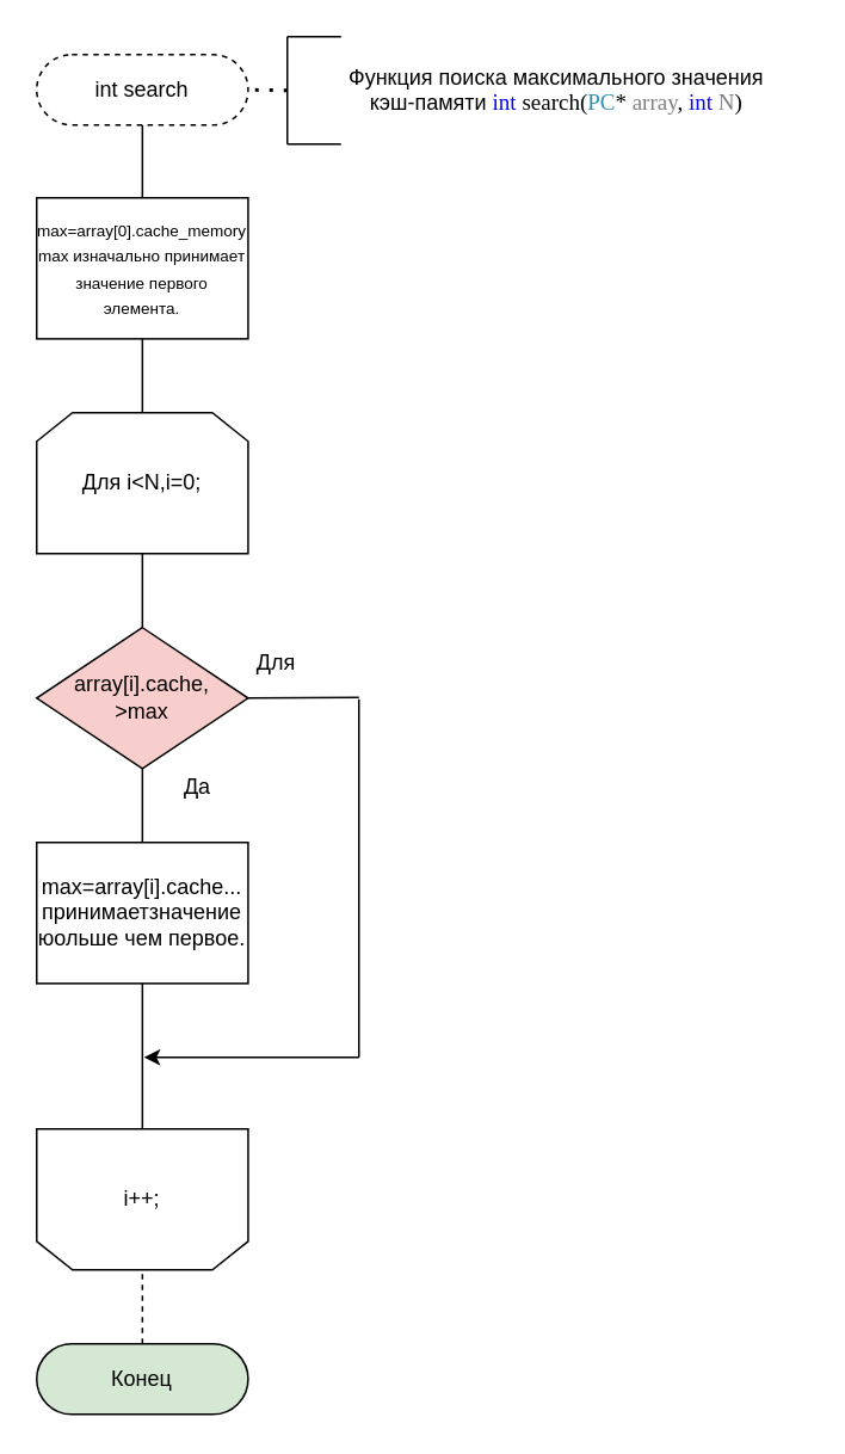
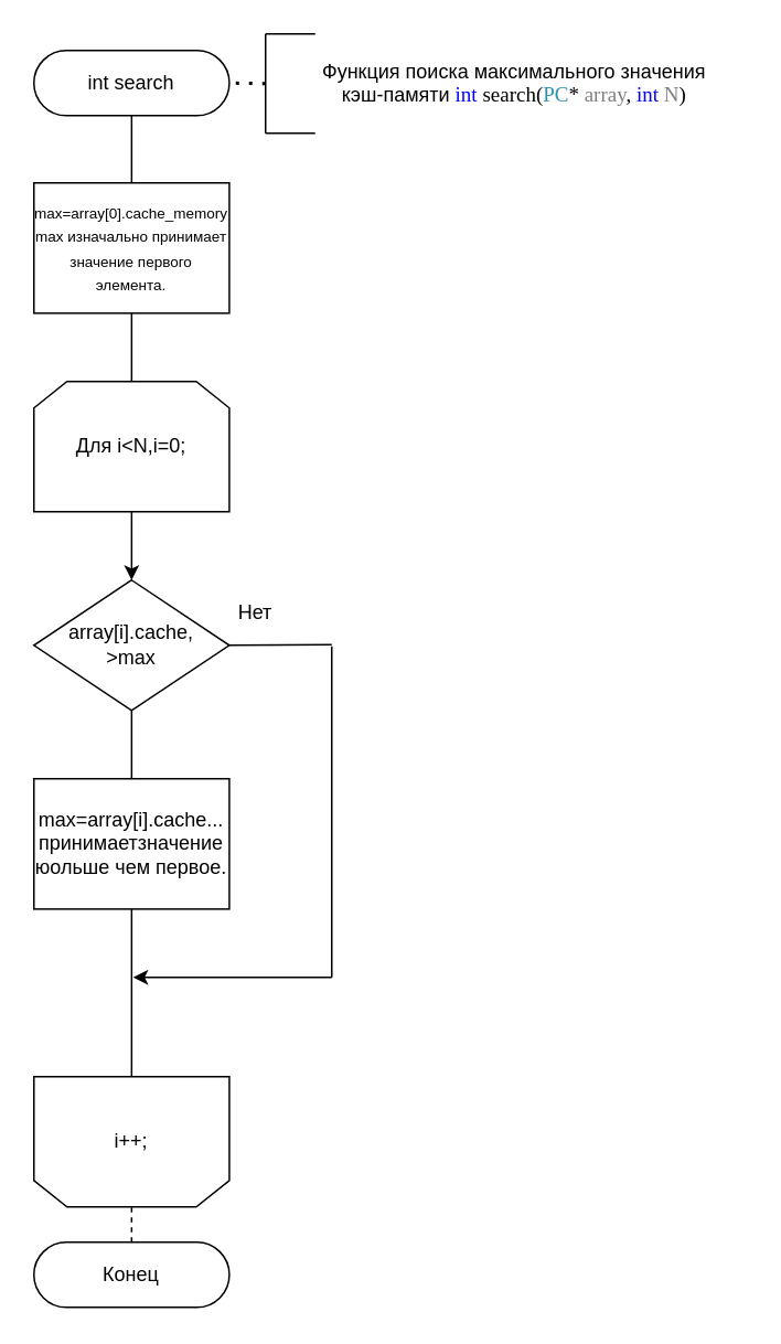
  <mxCell id="0" />
  <mxCell id="1" parent="0" />
- <mxCell id="2" value="int search" style="rounded=1;whiteSpace=wrap;html=1;arcSize=50;dashed=1;" vertex="1" parent="1"><mxGeometry x="20" y="30" width="118.11" height="39.37" as="geometry" /></mxCell>
+ <mxCell id="2" value="int search" style="rounded=1;whiteSpace=wrap;html=1;arcSize=50;" vertex="1" parent="1"><mxGeometry x="20" y="30" width="118.11" height="39.37" as="geometry" /></mxCell>
  <mxCell id="3" value="&lt;font style=&quot;font-size: 9px&quot;&gt;max=array[0].cache_memory&lt;br&gt;max изначально принимает значение первого элемента.&lt;br&gt;&lt;/font&gt;" style="rounded=0;whiteSpace=wrap;html=1;" vertex="1" parent="1"><mxGeometry x="20" y="110" width="118.11" height="78.74" as="geometry" /></mxCell>
  <mxCell id="4" value="Для i&amp;lt;N,i=0;" style="shape=loopLimit;whiteSpace=wrap;html=1;" vertex="1" parent="1"><mxGeometry x="20" y="230" width="118.11" height="78.74" as="geometry" /></mxCell>
- <mxCell id="5" value="i++;" style="shape=loopLimit;whiteSpace=wrap;html=1;direction=west;" vertex="1" parent="1"><mxGeometry x="20" y="630" width="118.11" height="78.74" as="geometry" /></mxCell>
- <mxCell id="6" value="array[i].cache,&lt;br&gt;&amp;gt;max" style="rhombus;whiteSpace=wrap;html=1;fillColor=#f8cecc;" vertex="1" parent="1"><mxGeometry x="20" y="350" width="118.11" height="78.74" as="geometry" /></mxCell>
+ <mxCell id="5" value="i++;" style="shape=loopLimit;whiteSpace=wrap;html=1;direction=west;" vertex="1" parent="1"><mxGeometry x="20" y="650" width="118.11" height="78.74" as="geometry" /></mxCell>
+ <mxCell id="6" value="array[i].cache,&lt;br&gt;&amp;gt;max" style="rhombus;whiteSpace=wrap;html=1;" vertex="1" parent="1"><mxGeometry x="20" y="350" width="118.11" height="78.74" as="geometry" /></mxCell>
  <mxCell id="7" value="max=array[i].cache...&lt;br&gt;принимаетзначение юольше чем первое." style="rounded=0;whiteSpace=wrap;html=1;" vertex="1" parent="1"><mxGeometry x="20" y="470" width="118.11" height="78.74" as="geometry" /></mxCell>
- <mxCell id="8" value="Конец" style="rounded=1;whiteSpace=wrap;html=1;arcSize=50;fillColor=#d5e8d4;" vertex="1" parent="1"><mxGeometry x="20" y="750" width="118.11" height="39.37" as="geometry" /></mxCell>
+ <mxCell id="8" value="Конец" style="rounded=1;whiteSpace=wrap;html=1;arcSize=50;" vertex="1" parent="1"><mxGeometry x="20" y="750" width="118.11" height="39.37" as="geometry" /></mxCell>
  <mxCell id="9" value="" style="endArrow=none;html=1;entryX=0.5;entryY=1;entryDx=0;entryDy=0;exitX=0.5;exitY=0;exitDx=0;exitDy=0;" edge="1" parent="1" source="3" target="2"><mxGeometry width="50" height="50" relative="1" as="geometry"><mxPoint x="90" y="470" as="sourcePoint" /><mxPoint x="140" y="420" as="targetPoint" /></mxGeometry></mxCell>
  <mxCell id="10" value="" style="endArrow=none;html=1;entryX=0.5;entryY=1;entryDx=0;entryDy=0;exitX=0.5;exitY=0;exitDx=0;exitDy=0;" edge="1" parent="1" source="4" target="3"><mxGeometry width="50" height="50" relative="1" as="geometry"><mxPoint x="110" y="220" as="sourcePoint" /><mxPoint x="140" y="420" as="targetPoint" /></mxGeometry></mxCell>
- <mxCell id="11" value="" style="endArrow=none;html=1;entryX=0.5;entryY=0;entryDx=0;entryDy=0;exitX=0.5;exitY=1;exitDx=0;exitDy=0;" edge="1" parent="1" source="4" target="6"><mxGeometry width="50" height="50" relative="1" as="geometry"><mxPoint x="90" y="470" as="sourcePoint" /><mxPoint x="140" y="420" as="targetPoint" /></mxGeometry></mxCell>
+ <mxCell id="11" value="" style="endArrow=classic;html=1;entryX=0.5;entryY=0;entryDx=0;entryDy=0;exitX=0.5;exitY=1;exitDx=0;exitDy=0;" edge="1" parent="1" source="4" target="6"><mxGeometry width="50" height="50" relative="1" as="geometry"><mxPoint x="90" y="470" as="sourcePoint" /><mxPoint x="140" y="420" as="targetPoint" /></mxGeometry></mxCell>
  <mxCell id="12" value="" style="endArrow=none;html=1;exitX=0.5;exitY=0;exitDx=0;exitDy=0;entryX=0.5;entryY=1;entryDx=0;entryDy=0;" edge="1" parent="1" source="7" target="6"><mxGeometry width="50" height="50" relative="1" as="geometry"><mxPoint x="90" y="470" as="sourcePoint" /><mxPoint x="140" y="420" as="targetPoint" /></mxGeometry></mxCell>
  <mxCell id="13" value="" style="endArrow=none;html=1;exitX=0.5;exitY=1;exitDx=0;exitDy=0;entryX=0.5;entryY=1;entryDx=0;entryDy=0;" edge="1" parent="1" source="5" target="7"><mxGeometry width="50" height="50" relative="1" as="geometry"><mxPoint x="90" y="470" as="sourcePoint" /><mxPoint x="140" y="420" as="targetPoint" /></mxGeometry></mxCell>
  <mxCell id="14" value="" style="endArrow=none;html=1;exitX=0.5;exitY=0;exitDx=0;exitDy=0;entryX=0.5;entryY=0;entryDx=0;entryDy=0;dashed=1;" edge="1" parent="1" source="8" target="5"><mxGeometry width="50" height="50" relative="1" as="geometry"><mxPoint x="90" y="470" as="sourcePoint" /><mxPoint x="140" y="420" as="targetPoint" /></mxGeometry></mxCell>
  <mxCell id="15" value="" style="endArrow=none;html=1;entryX=1;entryY=0.5;entryDx=0;entryDy=0;" edge="1" parent="1" target="6"><mxGeometry width="50" height="50" relative="1" as="geometry"><mxPoint x="200" y="389" as="sourcePoint" /><mxPoint x="140" y="420" as="targetPoint" /></mxGeometry></mxCell>
  <mxCell id="16" value="" style="endArrow=none;html=1;" edge="1" parent="1"><mxGeometry width="50" height="50" relative="1" as="geometry"><mxPoint x="200" y="590" as="sourcePoint" /><mxPoint x="200" y="390" as="targetPoint" /></mxGeometry></mxCell>
- <mxCell id="17" value="Да" style="text;html=1;strokeColor=none;fillColor=none;align=center;verticalAlign=middle;whiteSpace=wrap;rounded=0;" vertex="1" parent="1"><mxGeometry x="90" y="428.74" width="40" height="20" as="geometry" /></mxCell>
- <mxCell id="18" value="Для" style="text;html=1;strokeColor=none;fillColor=none;align=center;verticalAlign=middle;whiteSpace=wrap;rounded=0;" vertex="1" parent="1"><mxGeometry x="134" y="360" width="40" height="20" as="geometry" /></mxCell>
+ <mxCell id="18" value="Нет" style="text;html=1;strokeColor=none;fillColor=none;align=center;verticalAlign=middle;whiteSpace=wrap;rounded=0;" vertex="1" parent="1"><mxGeometry x="134" y="360" width="40" height="20" as="geometry" /></mxCell>
  <mxCell id="19" value="" style="endArrow=classic;html=1;" edge="1" parent="1"><mxGeometry width="50" height="50" relative="1" as="geometry"><mxPoint x="200" y="590" as="sourcePoint" /><mxPoint x="80" y="590" as="targetPoint" /></mxGeometry></mxCell>
  <mxCell id="20" value="" style="endArrow=none;dashed=1;html=1;dashPattern=1 3;strokeWidth=2;entryX=1;entryY=0.5;entryDx=0;entryDy=0;" edge="1" parent="1" target="2"><mxGeometry width="50" height="50" relative="1" as="geometry"><mxPoint x="160" y="50" as="sourcePoint" /><mxPoint x="140" y="120" as="targetPoint" /></mxGeometry></mxCell>
  <mxCell id="21" value="" style="endArrow=none;html=1;" edge="1" parent="1"><mxGeometry width="50" height="50" relative="1" as="geometry"><mxPoint x="160" y="80" as="sourcePoint" /><mxPoint x="160" y="20" as="targetPoint" /></mxGeometry></mxCell>
  <mxCell id="22" value="" style="endArrow=none;html=1;" edge="1" parent="1"><mxGeometry width="50" height="50" relative="1" as="geometry"><mxPoint x="190" y="80" as="sourcePoint" /><mxPoint x="160" y="80" as="targetPoint" /></mxGeometry></mxCell>
  <mxCell id="23" value="" style="endArrow=none;html=1;" edge="1" parent="1"><mxGeometry width="50" height="50" relative="1" as="geometry"><mxPoint x="190" y="20" as="sourcePoint" /><mxPoint x="160" y="20" as="targetPoint" /></mxGeometry></mxCell>
  <mxCell id="24" value="Функция поиска максимального значения&lt;br&gt;кэш-памяти&amp;nbsp;&lt;span lang=&quot;EN-US&quot; style=&quot;font-size: 9.5pt ; font-family: &amp;#34;consolas&amp;#34; ; color: blue&quot;&gt;int&lt;/span&gt;&lt;span lang=&quot;EN-US&quot; style=&quot;font-size: 9.5pt ; font-family: &amp;#34;consolas&amp;#34;&quot;&gt; search(&lt;/span&gt;&lt;span lang=&quot;EN-US&quot; style=&quot;font-size: 9.5pt ; font-family: &amp;#34;consolas&amp;#34; ; color: #2b91af&quot;&gt;PC&lt;/span&gt;&lt;span lang=&quot;EN-US&quot; style=&quot;font-size: 9.5pt ; font-family: &amp;#34;consolas&amp;#34;&quot;&gt;* &lt;/span&gt;&lt;span lang=&quot;EN-US&quot; style=&quot;font-size: 9.5pt ; font-family: &amp;#34;consolas&amp;#34; ; color: gray&quot;&gt;array&lt;/span&gt;&lt;span lang=&quot;EN-US&quot; style=&quot;font-size: 9.5pt ; font-family: &amp;#34;consolas&amp;#34;&quot;&gt;, &lt;/span&gt;&lt;span lang=&quot;EN-US&quot; style=&quot;font-size: 9.5pt ; font-family: &amp;#34;consolas&amp;#34; ; color: blue&quot;&gt;int&lt;/span&gt;&lt;span lang=&quot;EN-US&quot; style=&quot;font-size: 9.5pt ; font-family: &amp;#34;consolas&amp;#34;&quot;&gt; &lt;/span&gt;&lt;span lang=&quot;EN-US&quot; style=&quot;font-size: 9.5pt ; font-family: &amp;#34;consolas&amp;#34; ; color: gray&quot;&gt;N&lt;/span&gt;&lt;span lang=&quot;EN-US&quot; style=&quot;font-size: 9.5pt ; font-family: &amp;#34;consolas&amp;#34;&quot;&gt;)&lt;/span&gt;" style="text;html=1;align=center;verticalAlign=middle;resizable=0;points=[];autosize=1;" vertex="1" parent="1"><mxGeometry x="170" y="34.68" width="280" height="30" as="geometry" /></mxCell>
